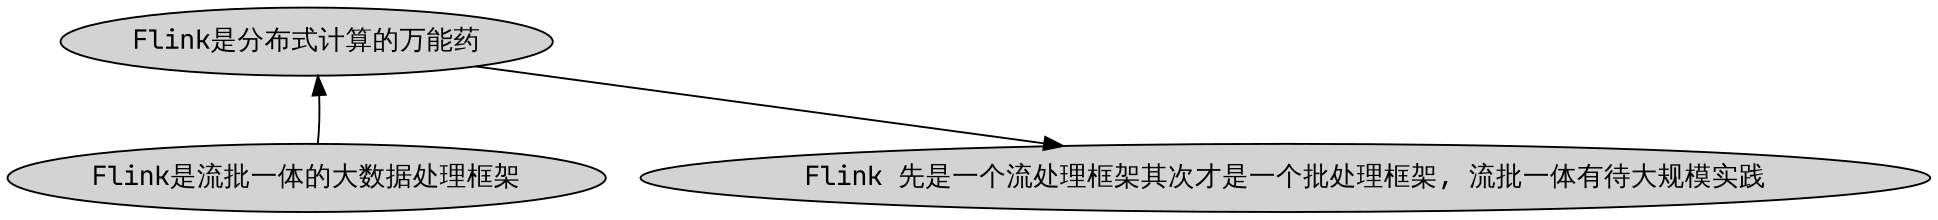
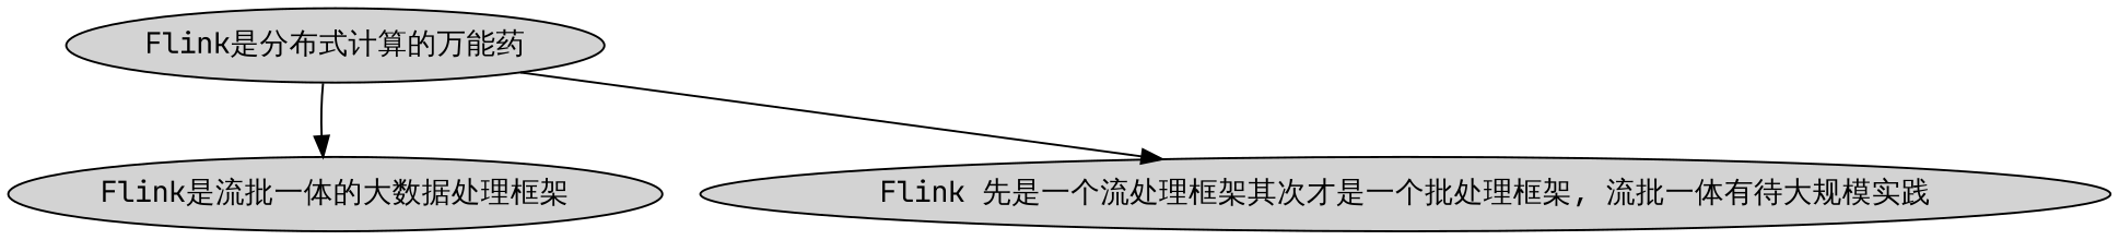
  digraph {
    fontname="JetBrains Mono"
    node [fontname="JetBrains Mono" style=filled]
    edge [fontname="JetBrains Mono"]
    n1 [label="Flink是分布式计算的万能药"]
    n2 [label="Flink是流批一体的大数据处理框架"]
    n3 [label="Flink 先是一个流处理框架其次才是一个批处理框架, 流批一体有待大规模实践"]
-   n2 -> n1
+   n1 -> n2
    n1 -> n3
  }
